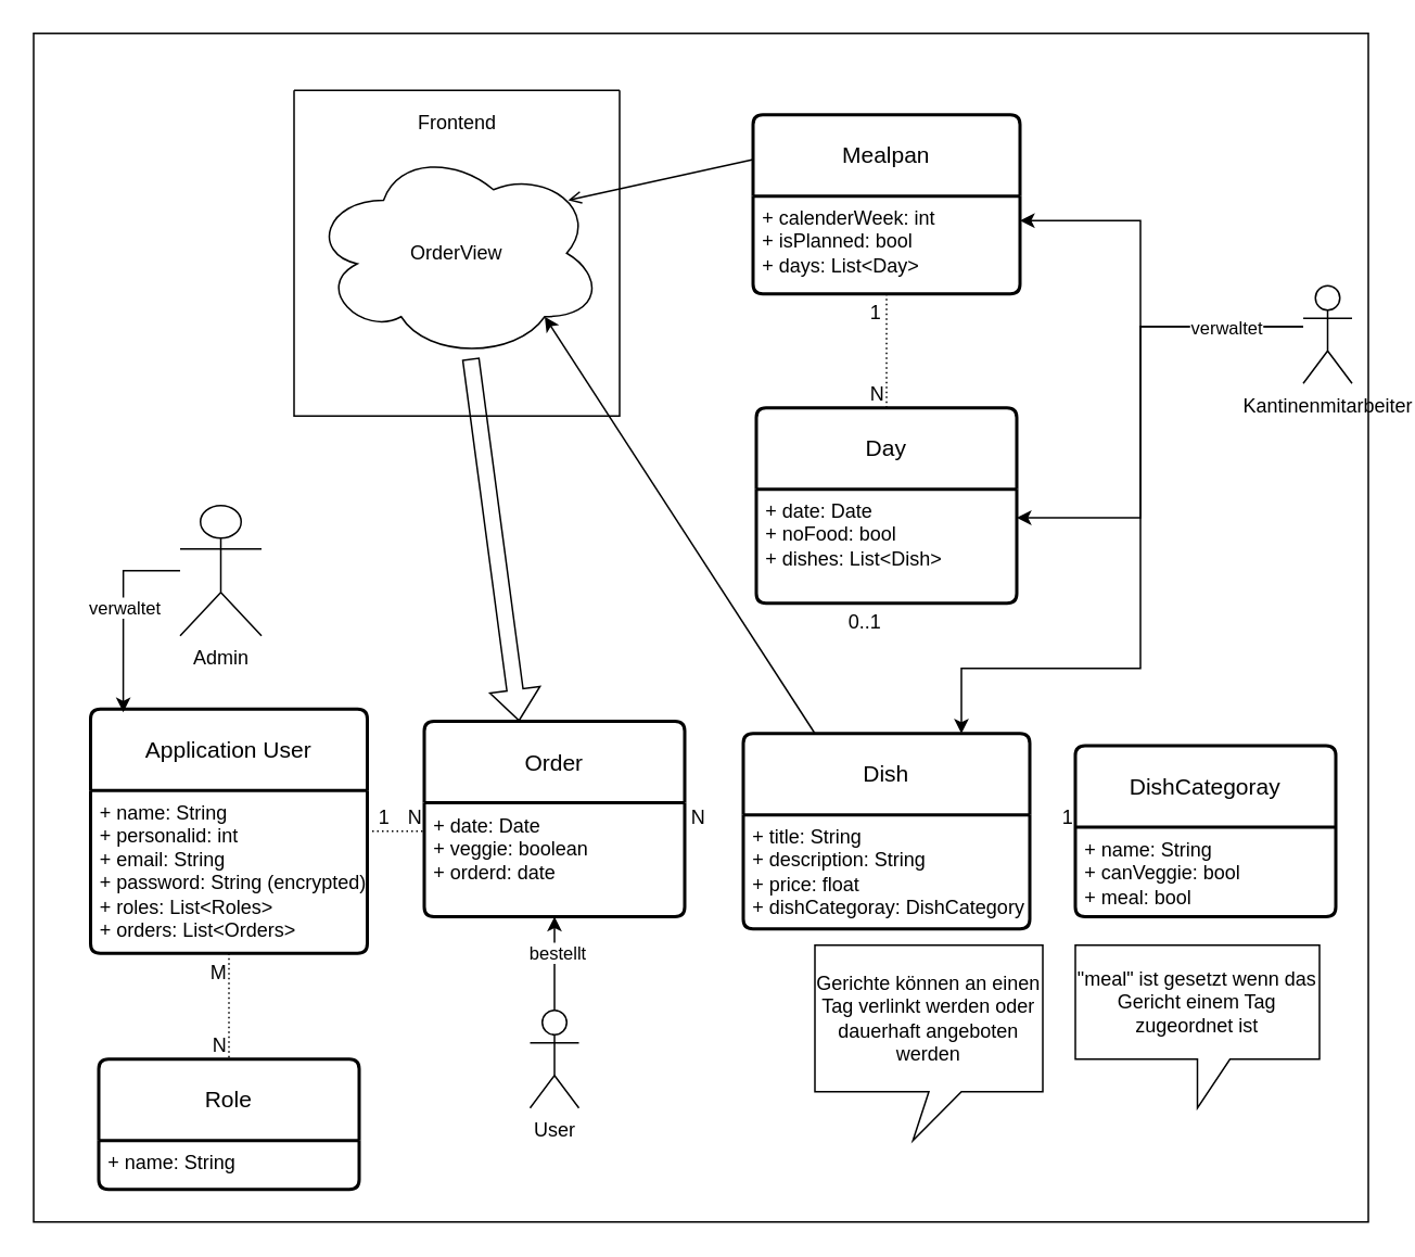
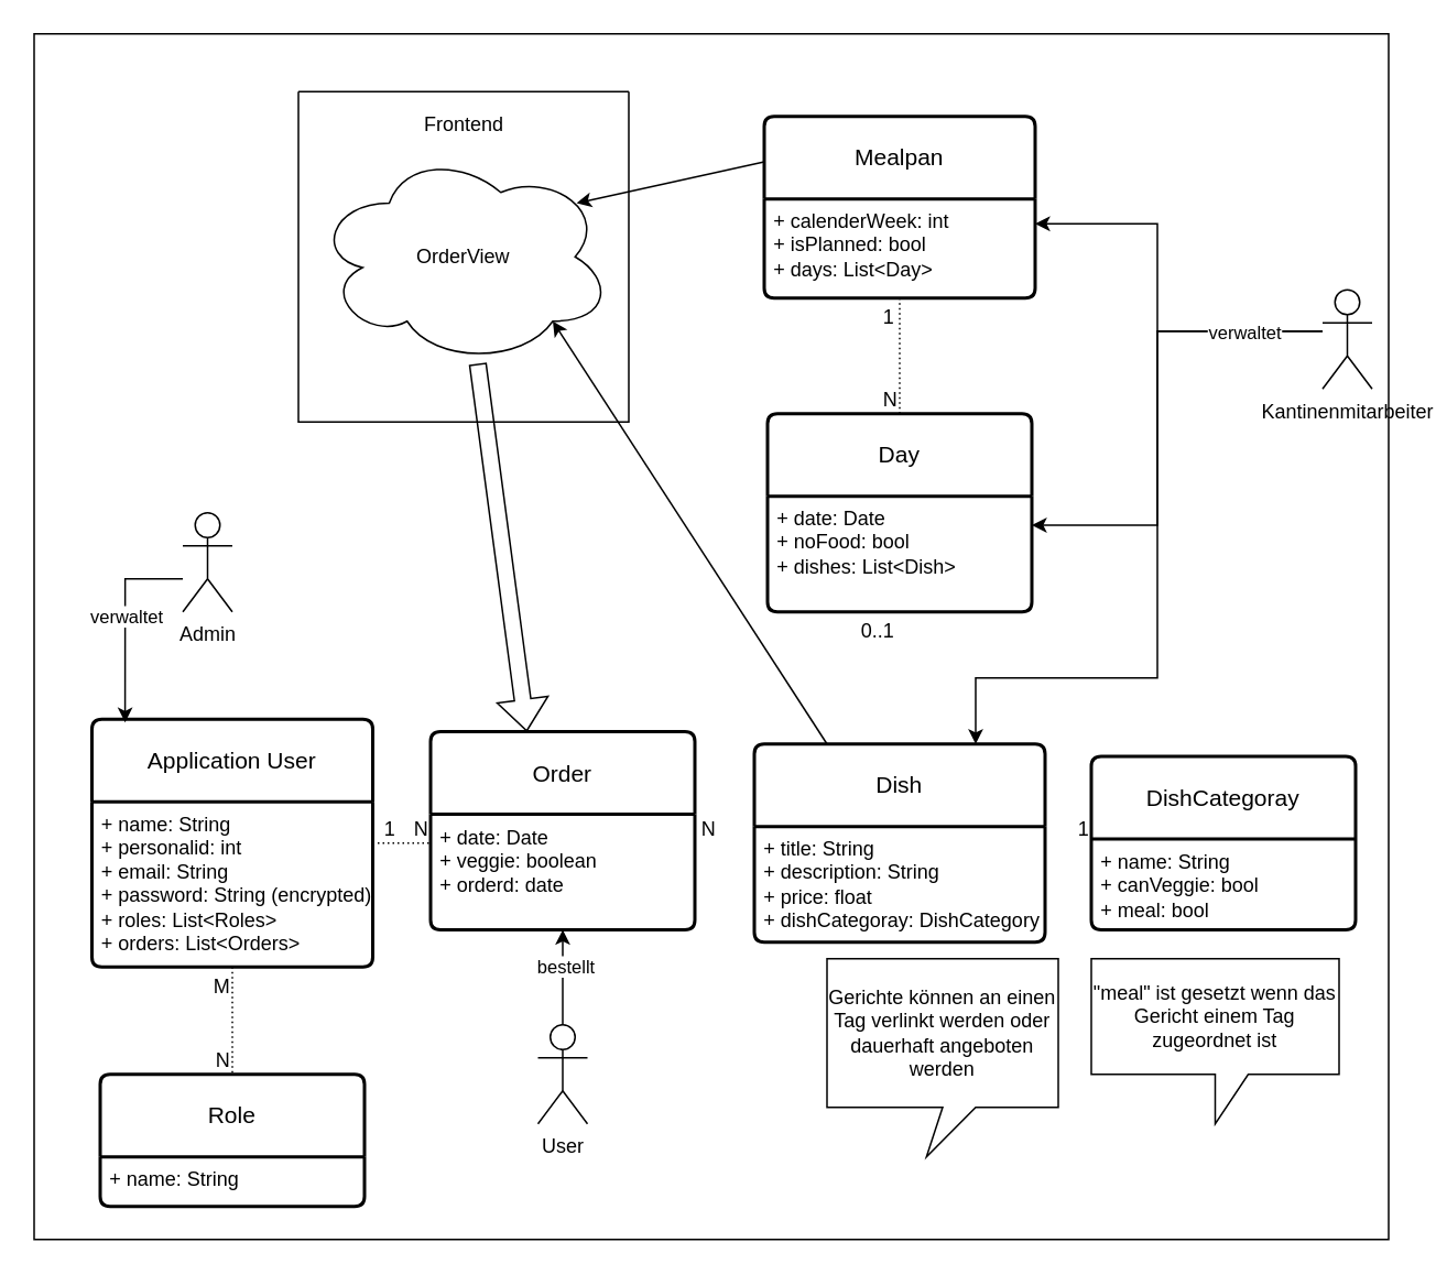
  <mxCell id="0" />
  <mxCell id="1" parent="0" />
  <mxCell id="2" value="" style="rounded=0;whiteSpace=wrap;html=1;" parent="1" vertex="1"><mxGeometry width="820" height="730" as="geometry" x="20" y="20" /></mxCell>
  <mxCell id="3" value="Application User" style="swimlane;childLayout=stackLayout;horizontal=1;startSize=50;horizontalStack=0;rounded=1;fontSize=14;fontStyle=0;strokeWidth=2;resizeParent=0;resizeLast=1;shadow=0;dashed=0;align=center;arcSize=4;whiteSpace=wrap;html=1;" parent="1" vertex="1"><mxGeometry x="55" y="435" width="170" height="150" as="geometry" /></mxCell>
  <mxCell id="4" value="+ name: String&lt;br&gt;+ personalid: int&lt;br&gt;+ email: String&lt;br&gt;+ password: String (encrypted)&lt;br&gt;+ roles: List&amp;lt;Roles&amp;gt;&lt;br&gt;+ orders: List&amp;lt;Orders&amp;gt;" style="align=left;strokeColor=none;fillColor=none;spacingLeft=4;fontSize=12;verticalAlign=top;resizable=0;rotatable=0;part=1;html=1;" parent="3" vertex="1"><mxGeometry y="50" width="170" height="100" as="geometry" /></mxCell>
  <mxCell id="5" value="Role" style="swimlane;childLayout=stackLayout;horizontal=1;startSize=50;horizontalStack=0;rounded=1;fontSize=14;fontStyle=0;strokeWidth=2;resizeParent=0;resizeLast=1;shadow=0;dashed=0;align=center;arcSize=4;whiteSpace=wrap;html=1;" parent="1" vertex="1"><mxGeometry x="60" y="650" width="160" height="80" as="geometry" /></mxCell>
  <mxCell id="6" value="+ name: String" style="align=left;strokeColor=none;fillColor=none;spacingLeft=4;fontSize=12;verticalAlign=top;resizable=0;rotatable=0;part=1;html=1;" parent="5" vertex="1"><mxGeometry y="50" width="160" height="30" as="geometry" /></mxCell>
  <mxCell id="7" value="Mealpan" style="swimlane;childLayout=stackLayout;horizontal=1;startSize=50;horizontalStack=0;rounded=1;fontSize=14;fontStyle=0;strokeWidth=2;resizeParent=0;resizeLast=1;shadow=0;dashed=0;align=center;arcSize=4;whiteSpace=wrap;html=1;" parent="1" vertex="1"><mxGeometry x="462" y="70" width="164" height="110" as="geometry" /></mxCell>
  <mxCell id="8" value="+ calenderWeek: int&lt;br&gt;+ isPlanned: bool&lt;br&gt;+ days: List&amp;lt;Day&amp;gt;" style="align=left;strokeColor=none;fillColor=none;spacingLeft=4;fontSize=12;verticalAlign=top;resizable=0;rotatable=0;part=1;html=1;" parent="7" vertex="1"><mxGeometry y="50" width="164" height="60" as="geometry" /></mxCell>
  <mxCell id="9" value="Day" style="swimlane;childLayout=stackLayout;horizontal=1;startSize=50;horizontalStack=0;rounded=1;fontSize=14;fontStyle=0;strokeWidth=2;resizeParent=0;resizeLast=1;shadow=0;dashed=0;align=center;arcSize=4;whiteSpace=wrap;html=1;" parent="1" vertex="1"><mxGeometry x="464" y="250" width="160" height="120" as="geometry" /></mxCell>
  <mxCell id="10" value="+ date: Date&lt;br&gt;+ noFood: bool&lt;br&gt;+ dishes: List&amp;lt;Dish&amp;gt;" style="align=left;strokeColor=none;fillColor=none;spacingLeft=4;fontSize=12;verticalAlign=top;resizable=0;rotatable=0;part=1;html=1;" parent="9" vertex="1"><mxGeometry y="50" width="160" height="70" as="geometry" /></mxCell>
  <mxCell id="11" value="" style="endArrow=none;html=1;rounded=0;dashed=1;dashPattern=1 2;exitX=0.5;exitY=1;exitDx=0;exitDy=0;entryX=0.5;entryY=0;entryDx=0;entryDy=0;" parent="1" source="8" target="9" edge="1"><mxGeometry relative="1" as="geometry"><mxPoint x="420" y="460" as="sourcePoint" /><mxPoint x="580" y="460" as="targetPoint" /></mxGeometry></mxCell>
  <mxCell id="12" value="N" style="resizable=0;html=1;whiteSpace=wrap;align=right;verticalAlign=bottom;" parent="11" connectable="0" vertex="1"><mxGeometry x="1" relative="1" as="geometry"><mxPoint as="offset" /></mxGeometry></mxCell>
  <mxCell id="13" value="Dish" style="swimlane;childLayout=stackLayout;horizontal=1;startSize=50;horizontalStack=0;rounded=1;fontSize=14;fontStyle=0;strokeWidth=2;resizeParent=0;resizeLast=1;shadow=0;dashed=0;align=center;arcSize=4;whiteSpace=wrap;html=1;" parent="1" vertex="1"><mxGeometry x="456" y="450" width="176" height="120" as="geometry" /></mxCell>
  <mxCell id="14" value="+ title: String&lt;br&gt;+ description: String&lt;br&gt;+ price: float&lt;br&gt;+ dishCategoray: DishCategory" style="align=left;strokeColor=none;fillColor=none;spacingLeft=4;fontSize=12;verticalAlign=top;resizable=0;rotatable=0;part=1;html=1;" parent="13" vertex="1"><mxGeometry y="50" width="176" height="70" as="geometry" /></mxCell>
  <mxCell id="15" value="DishCategoray" style="swimlane;childLayout=stackLayout;horizontal=1;startSize=50;horizontalStack=0;rounded=1;fontSize=14;fontStyle=0;strokeWidth=2;resizeParent=0;resizeLast=1;shadow=0;dashed=0;align=center;arcSize=4;whiteSpace=wrap;html=1;" parent="1" vertex="1"><mxGeometry x="660" y="457.5" width="160" height="105" as="geometry" /></mxCell>
  <mxCell id="16" value="+ name: String&lt;br&gt;+ canVeggie: bool&lt;br&gt;+ meal: bool" style="align=left;strokeColor=none;fillColor=none;spacingLeft=4;fontSize=12;verticalAlign=top;resizable=0;rotatable=0;part=1;html=1;" parent="15" vertex="1"><mxGeometry y="50" width="160" height="55" as="geometry" /></mxCell>
  <mxCell id="17" value="" style="endArrow=none;html=1;rounded=0;dashed=1;dashPattern=1 2;exitX=1;exitY=0.25;exitDx=0;exitDy=0;entryX=0;entryY=0.25;entryDx=0;entryDy=0;" parent="1" source="4" target="22" edge="1"><mxGeometry relative="1" as="geometry"><mxPoint x="310" y="820" as="sourcePoint" /><mxPoint x="350" y="485" as="targetPoint" /></mxGeometry></mxCell>
  <mxCell id="18" value="N" style="resizable=0;html=1;whiteSpace=wrap;align=right;verticalAlign=bottom;" parent="17" connectable="0" vertex="1"><mxGeometry x="1" relative="1" as="geometry"><mxPoint as="offset" /></mxGeometry></mxCell>
  <mxCell id="19" value="" style="endArrow=none;html=1;rounded=0;dashed=1;dashPattern=1 2;exitX=0.5;exitY=1;exitDx=0;exitDy=0;entryX=0.5;entryY=0;entryDx=0;entryDy=0;" parent="1" source="4" target="5" edge="1"><mxGeometry relative="1" as="geometry"><mxPoint x="310" y="460" as="sourcePoint" /><mxPoint x="470" y="460" as="targetPoint" /></mxGeometry></mxCell>
  <mxCell id="20" value="N" style="resizable=0;html=1;whiteSpace=wrap;align=right;verticalAlign=bottom;" parent="19" connectable="0" vertex="1"><mxGeometry x="1" relative="1" as="geometry" /></mxCell>
  <mxCell id="21" value="Order" style="swimlane;childLayout=stackLayout;horizontal=1;startSize=50;horizontalStack=0;rounded=1;fontSize=14;fontStyle=0;strokeWidth=2;resizeParent=0;resizeLast=1;shadow=0;dashed=0;align=center;arcSize=4;whiteSpace=wrap;html=1;" parent="1" vertex="1"><mxGeometry x="260" y="442.5" width="160" height="120" as="geometry" /></mxCell>
  <mxCell id="22" value="+ date: Date&lt;br&gt;+ veggie: boolean&lt;br&gt;+ orderd: date" style="align=left;strokeColor=none;fillColor=none;spacingLeft=4;fontSize=12;verticalAlign=top;resizable=0;rotatable=0;part=1;html=1;" parent="21" vertex="1"><mxGeometry y="50" width="160" height="70" as="geometry" /></mxCell>
  <mxCell id="23" value="Gerichte können an einen Tag verlinkt werden oder dauerhaft angeboten werden" style="shape=callout;whiteSpace=wrap;html=1;perimeter=calloutPerimeter;position2=0.43;" parent="1" vertex="1"><mxGeometry x="500" y="580" width="140" height="120" as="geometry" /></mxCell>
  <mxCell id="24" value="&quot;meal&quot; ist gesetzt wenn das Gericht einem Tag zugeordnet ist" style="shape=callout;whiteSpace=wrap;html=1;perimeter=calloutPerimeter;" parent="1" vertex="1"><mxGeometry x="660" y="580" width="150" height="100" as="geometry" /></mxCell>
  <mxCell id="25" value="OrderView" style="ellipse;shape=cloud;whiteSpace=wrap;html=1;align=center;" parent="1" vertex="1"><mxGeometry x="190" y="90" width="180" height="130" as="geometry" /></mxCell>
  <mxCell id="26" value="" style="endArrow=classic;html=1;rounded=0;entryX=0.8;entryY=0.8;entryDx=0;entryDy=0;entryPerimeter=0;exitX=0.25;exitY=0;exitDx=0;exitDy=0;" parent="1" source="13" target="25" edge="1"><mxGeometry width="50" height="50" relative="1" as="geometry"><mxPoint x="510" y="430" as="sourcePoint" /><mxPoint x="560" y="380" as="targetPoint" /></mxGeometry></mxCell>
- <mxCell id="27" value="" style="endArrow=open;html=1;rounded=0;entryX=0.88;entryY=0.25;entryDx=0;entryDy=0;entryPerimeter=0;exitX=0;exitY=0.25;exitDx=0;exitDy=0;" parent="1" source="7" target="25" edge="1"><mxGeometry width="50" height="50" relative="1" as="geometry"><mxPoint x="510" y="430" as="sourcePoint" /><mxPoint x="560" y="380" as="targetPoint" /></mxGeometry></mxCell>
+ <mxCell id="27" value="" style="endArrow=classic;html=1;rounded=0;entryX=0.88;entryY=0.25;entryDx=0;entryDy=0;entryPerimeter=0;exitX=0;exitY=0.25;exitDx=0;exitDy=0;" parent="1" source="7" target="25" edge="1"><mxGeometry width="50" height="50" relative="1" as="geometry"><mxPoint x="510" y="430" as="sourcePoint" /><mxPoint x="560" y="380" as="targetPoint" /></mxGeometry></mxCell>
  <mxCell id="28" value="" style="shape=flexArrow;endArrow=classic;html=1;rounded=0;" parent="1" source="25" edge="1"><mxGeometry width="50" height="50" relative="1" as="geometry"><mxPoint x="-28.3" y="252.6" as="sourcePoint" /><mxPoint x="318.3" y="442.5" as="targetPoint" /></mxGeometry></mxCell>
  <mxCell id="29" value="" style="swimlane;startSize=0;" parent="1" vertex="1"><mxGeometry x="180" y="55" width="200" height="200" as="geometry" /></mxCell>
  <mxCell id="30" value="Frontend" style="text;html=1;align=center;verticalAlign=middle;resizable=0;points=[];autosize=1;strokeColor=none;fillColor=none;" parent="29" vertex="1"><mxGeometry x="65" y="5" width="70" height="30" as="geometry" /></mxCell>
  <mxCell id="31" value="1" style="resizable=0;html=1;whiteSpace=wrap;align=right;verticalAlign=bottom;" parent="1" connectable="0" vertex="1"><mxGeometry x="240" y="510" as="geometry" /></mxCell>
  <mxCell id="32" value="M" style="resizable=0;html=1;whiteSpace=wrap;align=right;verticalAlign=bottom;" parent="1" connectable="0" vertex="1"><mxGeometry x="140" y="604.998" as="geometry" /></mxCell>
  <mxCell id="33" value="N" style="resizable=0;html=1;whiteSpace=wrap;align=right;verticalAlign=bottom;" parent="1" connectable="0" vertex="1"><mxGeometry x="433.998" y="510" as="geometry" /></mxCell>
  <mxCell id="34" value="1" style="resizable=0;html=1;whiteSpace=wrap;align=right;verticalAlign=bottom;" parent="1" connectable="0" vertex="1"><mxGeometry x="660.002" y="510" as="geometry" /></mxCell>
  <mxCell id="35" value="0..1" style="resizable=0;html=1;whiteSpace=wrap;align=right;verticalAlign=bottom;" parent="1" connectable="0" vertex="1"><mxGeometry x="542" y="390" as="geometry" /></mxCell>
  <mxCell id="36" value="1" style="resizable=0;html=1;whiteSpace=wrap;align=right;verticalAlign=bottom;" parent="1" connectable="0" vertex="1"><mxGeometry x="542" y="200" as="geometry" /></mxCell>
- <mxCell id="37" value="Admin" style="shape=umlActor;verticalLabelPosition=bottom;verticalAlign=top;html=1;outlineConnect=0;" vertex="1" parent="1"><mxGeometry x="110" y="310" width="50" height="80" as="geometry" /></mxCell>
+ <mxCell id="37" value="Admin" style="shape=umlActor;verticalLabelPosition=bottom;verticalAlign=top;html=1;outlineConnect=0;" vertex="1" parent="1"><mxGeometry x="110" y="310" width="30" height="60" as="geometry" /></mxCell>
  <mxCell id="38" style="edgeStyle=orthogonalEdgeStyle;rounded=0;orthogonalLoop=1;jettySize=auto;html=1;entryX=0.118;entryY=0.013;entryDx=0;entryDy=0;entryPerimeter=0;" edge="1" parent="1" source="37" target="3"><mxGeometry relative="1" as="geometry"><Array as="points"><mxPoint x="75" y="350" /></Array></mxGeometry></mxCell>
  <mxCell id="39" value="verwaltet" style="edgeLabel;html=1;align=center;verticalAlign=middle;resizable=0;points=[];" vertex="1" connectable="0" parent="38"><mxGeometry x="-0.069" relative="1" as="geometry"><mxPoint as="offset" /></mxGeometry></mxCell>
  <mxCell id="40" style="edgeStyle=orthogonalEdgeStyle;rounded=0;orthogonalLoop=1;jettySize=auto;html=1;entryX=0.5;entryY=1;entryDx=0;entryDy=0;" edge="1" parent="1" source="42" target="22"><mxGeometry relative="1" as="geometry" /></mxCell>
  <mxCell id="41" value="bestellt" style="edgeLabel;html=1;align=center;verticalAlign=middle;resizable=0;points=[];" vertex="1" connectable="0" parent="40"><mxGeometry x="0.235" y="-1" relative="1" as="geometry"><mxPoint as="offset" /></mxGeometry></mxCell>
  <mxCell id="42" value="User" style="shape=umlActor;verticalLabelPosition=bottom;verticalAlign=top;html=1;outlineConnect=0;" vertex="1" parent="1"><mxGeometry x="325" y="620" width="30" height="60" as="geometry" /></mxCell>
  <mxCell id="43" style="edgeStyle=orthogonalEdgeStyle;rounded=0;orthogonalLoop=1;jettySize=auto;html=1;entryX=1;entryY=0.25;entryDx=0;entryDy=0;" edge="1" parent="1" source="47" target="8"><mxGeometry relative="1" as="geometry"><Array as="points"><mxPoint x="700" y="200" /><mxPoint x="700" y="135" /></Array></mxGeometry></mxCell>
  <mxCell id="44" style="edgeStyle=orthogonalEdgeStyle;rounded=0;orthogonalLoop=1;jettySize=auto;html=1;entryX=1;entryY=0.25;entryDx=0;entryDy=0;" edge="1" parent="1" source="47" target="10"><mxGeometry relative="1" as="geometry"><Array as="points"><mxPoint x="700" y="200" /><mxPoint x="700" y="318" /></Array></mxGeometry></mxCell>
  <mxCell id="45" style="edgeStyle=orthogonalEdgeStyle;rounded=0;orthogonalLoop=1;jettySize=auto;html=1;" edge="1" parent="1" source="47"><mxGeometry relative="1" as="geometry"><mxPoint x="590" y="450" as="targetPoint" /><Array as="points"><mxPoint x="700" y="200" /><mxPoint x="700" y="410" /><mxPoint x="590" y="410" /><mxPoint x="590" y="450" /></Array></mxGeometry></mxCell>
  <mxCell id="46" value="verwaltet" style="edgeLabel;html=1;align=center;verticalAlign=middle;resizable=0;points=[];" vertex="1" connectable="0" parent="45"><mxGeometry x="-0.792" relative="1" as="geometry"><mxPoint as="offset" /></mxGeometry></mxCell>
  <mxCell id="47" value="Kantinenmitarbeiter" style="shape=umlActor;verticalLabelPosition=bottom;verticalAlign=top;html=1;outlineConnect=0;" vertex="1" parent="1"><mxGeometry x="800" y="175" width="30" height="60" as="geometry" /></mxCell>
